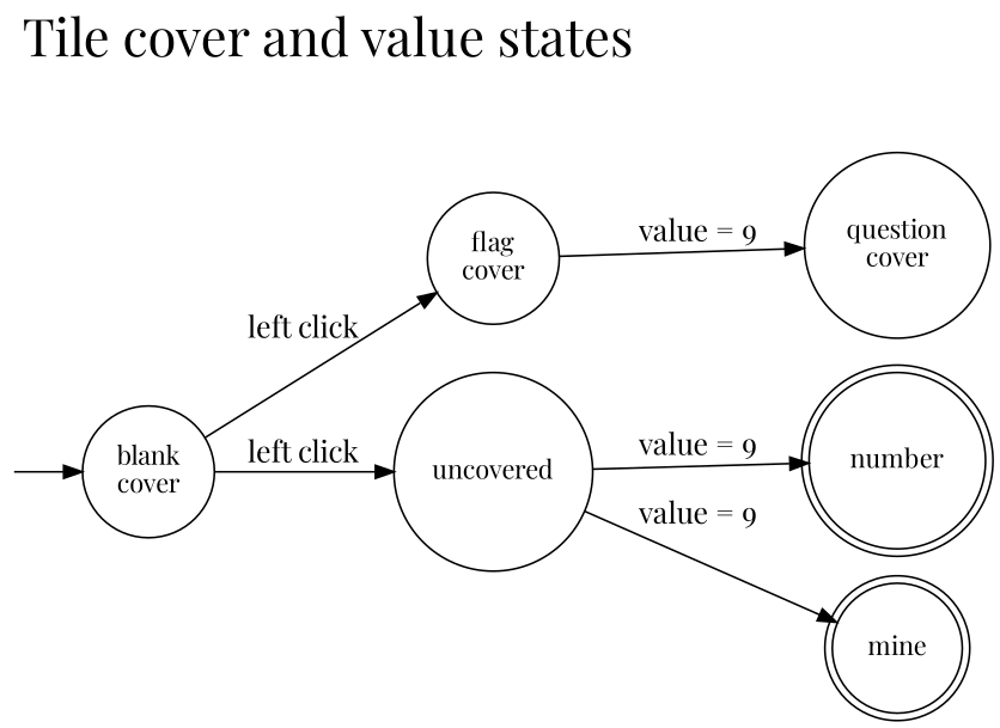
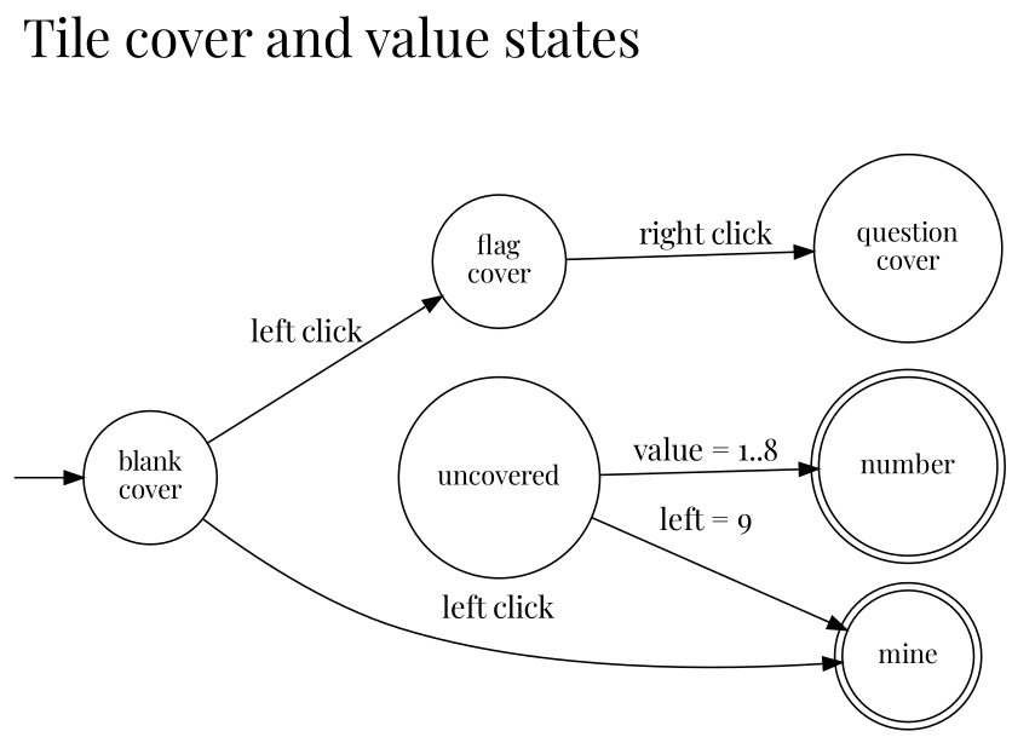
  digraph {
    fontname="Playfair Display"
    label=<<font point-size='28'>Tile cover and value states</font>>
    labeljust=left
    labelloc=top
    rankdir=LR
    node [fontname="Playfair Display" shape=circle]
    edge [fontname="Playfair Display" fontsize=16]
    start [shape=point style=invis]
    "blank\ncover"
    "flag\ncover"
    "question\ncover"
    uncovered
    number [shape=doublecircle]
    mine [shape=doublecircle]
    subgraph sub_1 {
      start
    }
    subgraph sub_2 {
      "blank\ncover"
      "flag\ncover"
      "question\ncover"
      uncovered
    }
    subgraph sub_3 {
      number
      mine
    }
    start -> "blank\ncover" [fontsize=""]
    "blank\ncover" -> "flag\ncover" [label="left click"]
-   "blank\ncover" -> uncovered [label="left click"]
-   "flag\ncover" -> "question\ncover" [label="value = 9"]
-   uncovered -> number [label="value = 9"]
-   uncovered -> mine [label="value = 9"]
+   "blank\ncover" -> mine [label="left click"]
+   "flag\ncover" -> "question\ncover" [label="right click"]
+   uncovered -> number [label="value = 1..8"]
+   uncovered -> mine [label="left = 9"]
  }
